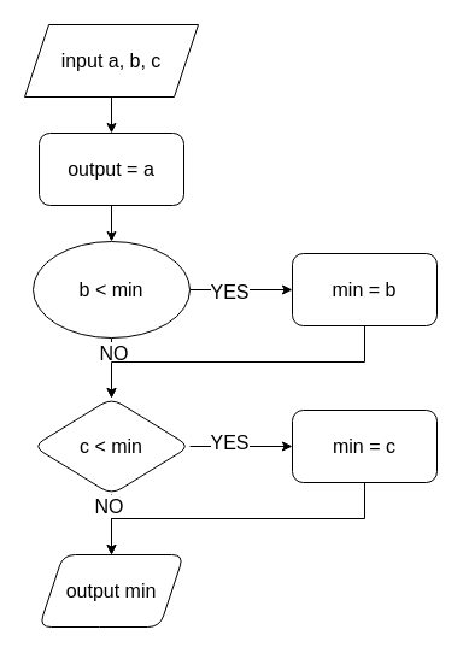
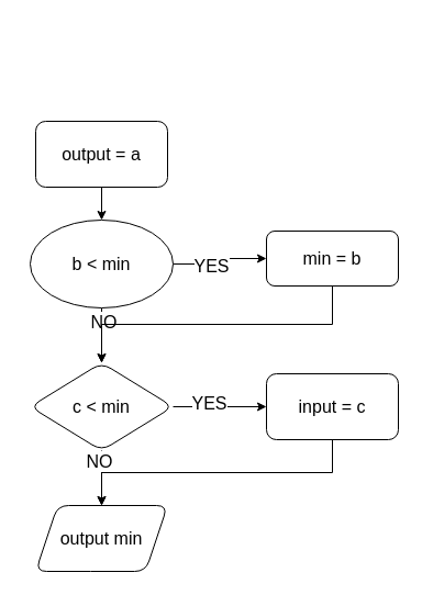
  <mxCell id="0" />
  <mxCell id="1" parent="0" />
- <mxCell id="2" value="" style="edgeStyle=orthogonalEdgeStyle;rounded=0;orthogonalLoop=1;jettySize=auto;html=1;fontSize=16;" edge="1" parent="1" source="3" target="5"><mxGeometry relative="1" as="geometry" /></mxCell>
- <mxCell id="3" value="input a, b, c" style="shape=parallelogram;perimeter=parallelogramPerimeter;whiteSpace=wrap;html=1;fixedSize=1;fontSize=16;" vertex="1" parent="1"><mxGeometry x="20" y="20" width="144" height="60" as="geometry" /></mxCell>
  <mxCell id="4" value="" style="edgeStyle=orthogonalEdgeStyle;rounded=0;orthogonalLoop=1;jettySize=auto;html=1;fontSize=16;" edge="1" parent="1" source="5" target="10"><mxGeometry relative="1" as="geometry" /></mxCell>
  <mxCell id="5" value="output = a" style="rounded=1;whiteSpace=wrap;html=1;fontSize=16;" vertex="1" parent="1"><mxGeometry x="32" y="110" width="120" height="60" as="geometry" /></mxCell>
  <mxCell id="6" value="" style="edgeStyle=orthogonalEdgeStyle;rounded=0;orthogonalLoop=1;jettySize=auto;html=1;fontSize=16;" edge="1" parent="1" source="10" target="12"><mxGeometry relative="1" as="geometry" /></mxCell>
  <mxCell id="7" value="YES" style="edgeLabel;html=1;align=center;verticalAlign=middle;resizable=0;points=[];fontSize=16;" vertex="1" connectable="0" parent="6"><mxGeometry x="-0.247" y="-1" relative="1" as="geometry"><mxPoint as="offset" /></mxGeometry></mxCell>
  <mxCell id="8" value="" style="edgeStyle=orthogonalEdgeStyle;rounded=0;orthogonalLoop=1;jettySize=auto;html=1;fontSize=16;" edge="1" parent="1" source="10" target="17"><mxGeometry relative="1" as="geometry" /></mxCell>
  <mxCell id="9" value="NO" style="edgeLabel;html=1;align=center;verticalAlign=middle;resizable=0;points=[];fontSize=16;" vertex="1" connectable="0" parent="8"><mxGeometry x="-0.52" y="1" relative="1" as="geometry"><mxPoint as="offset" /></mxGeometry></mxCell>
  <mxCell id="10" value="b &amp;lt; min" style="ellipse;whiteSpace=wrap;html=1;fontSize=16;" vertex="1" parent="1"><mxGeometry x="27" y="200" width="130" height="80" as="geometry" /></mxCell>
  <mxCell id="11" style="edgeStyle=orthogonalEdgeStyle;rounded=0;orthogonalLoop=1;jettySize=auto;html=1;exitX=0.5;exitY=1;exitDx=0;exitDy=0;fontSize=16;" edge="1" parent="1" source="12" target="17"><mxGeometry relative="1" as="geometry" /></mxCell>
- <mxCell id="12" value="min = b" style="whiteSpace=wrap;html=1;rounded=1;fontSize=16;" vertex="1" parent="1"><mxGeometry x="242" y="210" width="120" height="60" as="geometry" /></mxCell>
+ <mxCell id="12" value="min = b" style="whiteSpace=wrap;html=1;rounded=1;fontSize=16;" vertex="1" parent="1"><mxGeometry x="242" y="210" width="120" height="50" as="geometry" /></mxCell>
  <mxCell id="13" value="" style="edgeStyle=orthogonalEdgeStyle;rounded=0;orthogonalLoop=1;jettySize=auto;html=1;fontSize=16;" edge="1" parent="1" source="17" target="19"><mxGeometry relative="1" as="geometry" /></mxCell>
  <mxCell id="14" value="YES" style="edgeLabel;html=1;align=center;verticalAlign=middle;resizable=0;points=[];fontSize=16;" vertex="1" connectable="0" parent="13"><mxGeometry x="-0.247" y="4" relative="1" as="geometry"><mxPoint as="offset" /></mxGeometry></mxCell>
  <mxCell id="15" value="" style="edgeStyle=orthogonalEdgeStyle;rounded=0;orthogonalLoop=1;jettySize=auto;html=1;fontSize=16;" edge="1" parent="1" source="17" target="20"><mxGeometry relative="1" as="geometry" /></mxCell>
  <mxCell id="16" value="NO" style="edgeLabel;html=1;align=center;verticalAlign=middle;resizable=0;points=[];fontSize=16;" vertex="1" connectable="0" parent="15"><mxGeometry x="-0.64" y="-3" relative="1" as="geometry"><mxPoint as="offset" /></mxGeometry></mxCell>
  <mxCell id="17" value="c &amp;lt; min" style="rhombus;whiteSpace=wrap;html=1;rounded=1;fontSize=16;" vertex="1" parent="1"><mxGeometry x="27" y="330" width="130" height="80" as="geometry" /></mxCell>
  <mxCell id="18" style="edgeStyle=orthogonalEdgeStyle;rounded=0;orthogonalLoop=1;jettySize=auto;html=1;exitX=0.5;exitY=1;exitDx=0;exitDy=0;entryX=0.5;entryY=0;entryDx=0;entryDy=0;fontSize=16;" edge="1" parent="1" source="19" target="20"><mxGeometry relative="1" as="geometry" /></mxCell>
- <mxCell id="19" value="min = c" style="whiteSpace=wrap;html=1;rounded=1;fontSize=16;" vertex="1" parent="1"><mxGeometry x="242" y="340" width="120" height="60" as="geometry" /></mxCell>
+ <mxCell id="19" value="input = c" style="whiteSpace=wrap;html=1;rounded=1;fontSize=16;" vertex="1" parent="1"><mxGeometry x="242" y="340" width="120" height="60" as="geometry" /></mxCell>
  <mxCell id="20" value="output min" style="shape=parallelogram;perimeter=parallelogramPerimeter;whiteSpace=wrap;html=1;fixedSize=1;rounded=1;fontSize=16;" vertex="1" parent="1"><mxGeometry x="32" y="460" width="120" height="60" as="geometry" /></mxCell>
